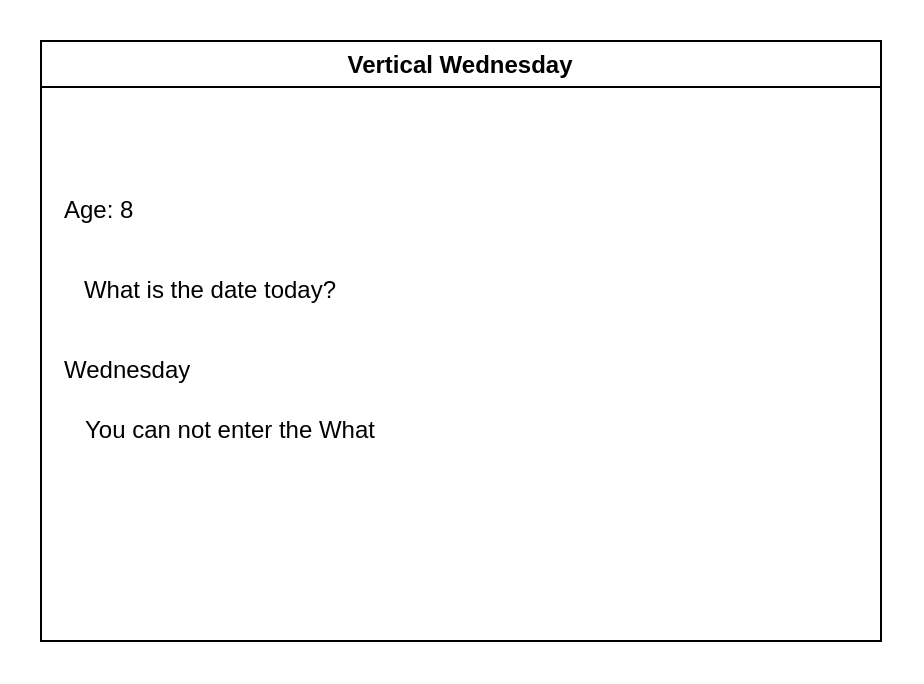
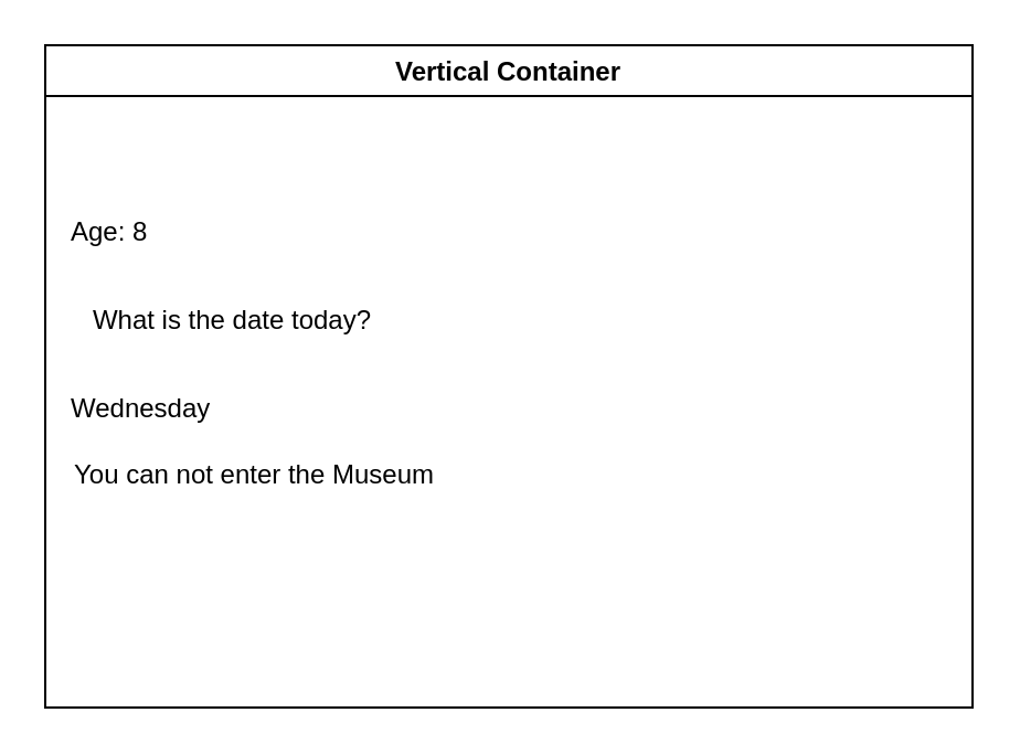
  <mxCell id="0" />
  <mxCell id="1" parent="0" />
- <mxCell id="2" value="Vertical Wednesday" style="swimlane;" parent="1" vertex="1"><mxGeometry x="20" y="20" width="420" height="300" as="geometry" /></mxCell>
+ <mxCell id="2" value="Vertical Container" style="swimlane;" parent="1" vertex="1"><mxGeometry x="20" y="20" width="420" height="300" as="geometry" /></mxCell>
  <mxCell id="3" value="Age: 8" style="text;html=1;strokeColor=none;fillColor=none;align=left;verticalAlign=middle;whiteSpace=wrap;rounded=0;" parent="2" vertex="1"><mxGeometry x="10" y="70" width="70" height="30" as="geometry" /></mxCell>
- <mxCell id="4" value="You can not enter the What" style="text;html=1;strokeColor=none;fillColor=none;align=center;verticalAlign=middle;whiteSpace=wrap;rounded=0;" parent="2" vertex="1"><mxGeometry y="180" width="190" height="30" as="geometry" /></mxCell>
+ <mxCell id="4" value="You can not enter the Museum" style="text;html=1;strokeColor=none;fillColor=none;align=center;verticalAlign=middle;whiteSpace=wrap;rounded=0;" parent="2" vertex="1"><mxGeometry y="180" width="190" height="30" as="geometry" /></mxCell>
  <mxCell id="5" value="What is the date today?" style="text;html=1;strokeColor=none;fillColor=none;align=center;verticalAlign=middle;whiteSpace=wrap;rounded=0;" parent="2" vertex="1"><mxGeometry y="110" width="170" height="30" as="geometry" /></mxCell>
  <mxCell id="6" value="Wednesday" style="text;html=1;strokeColor=none;fillColor=none;align=left;verticalAlign=middle;whiteSpace=wrap;rounded=0;" parent="2" vertex="1"><mxGeometry x="10" y="150" width="70" height="30" as="geometry" /></mxCell>
